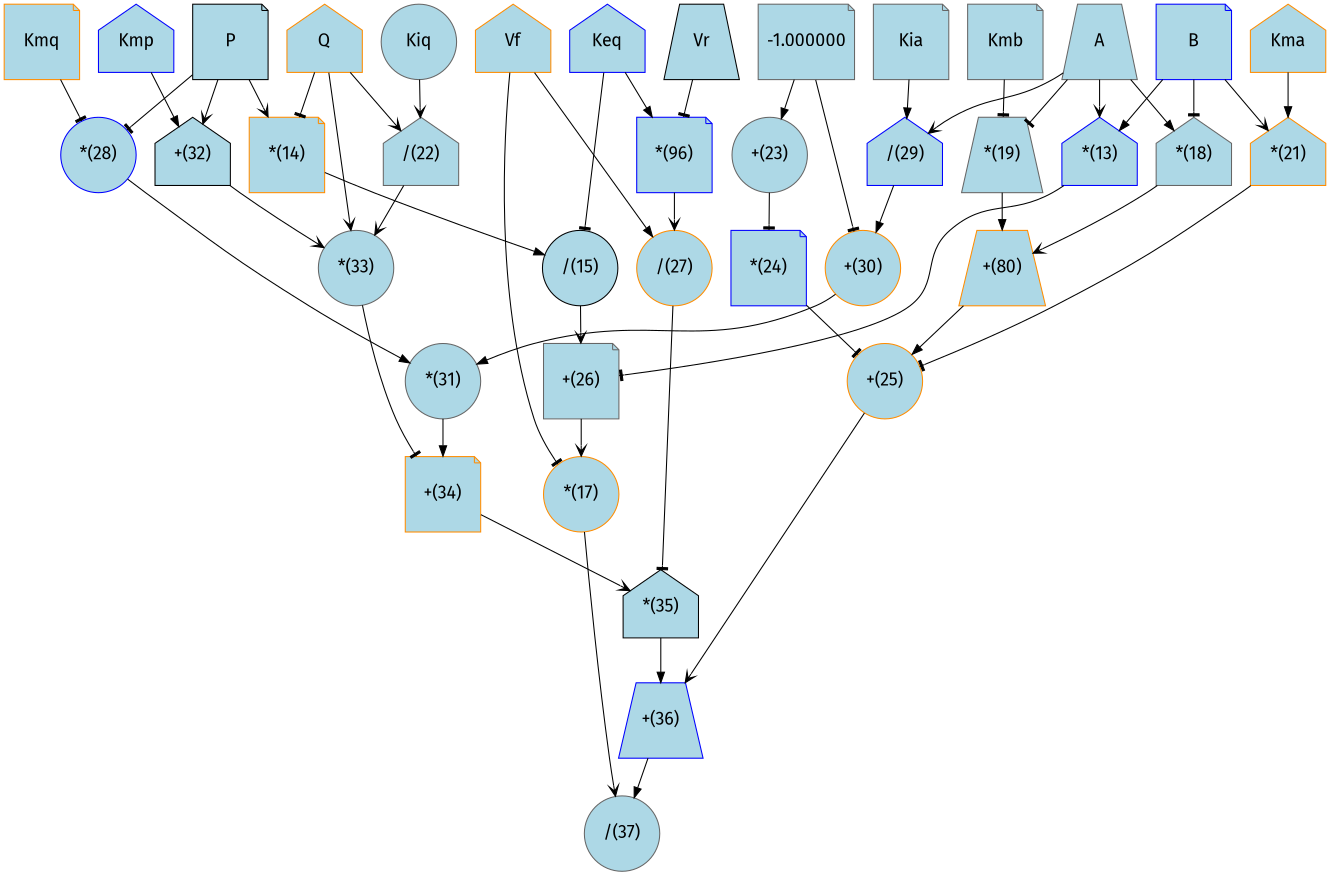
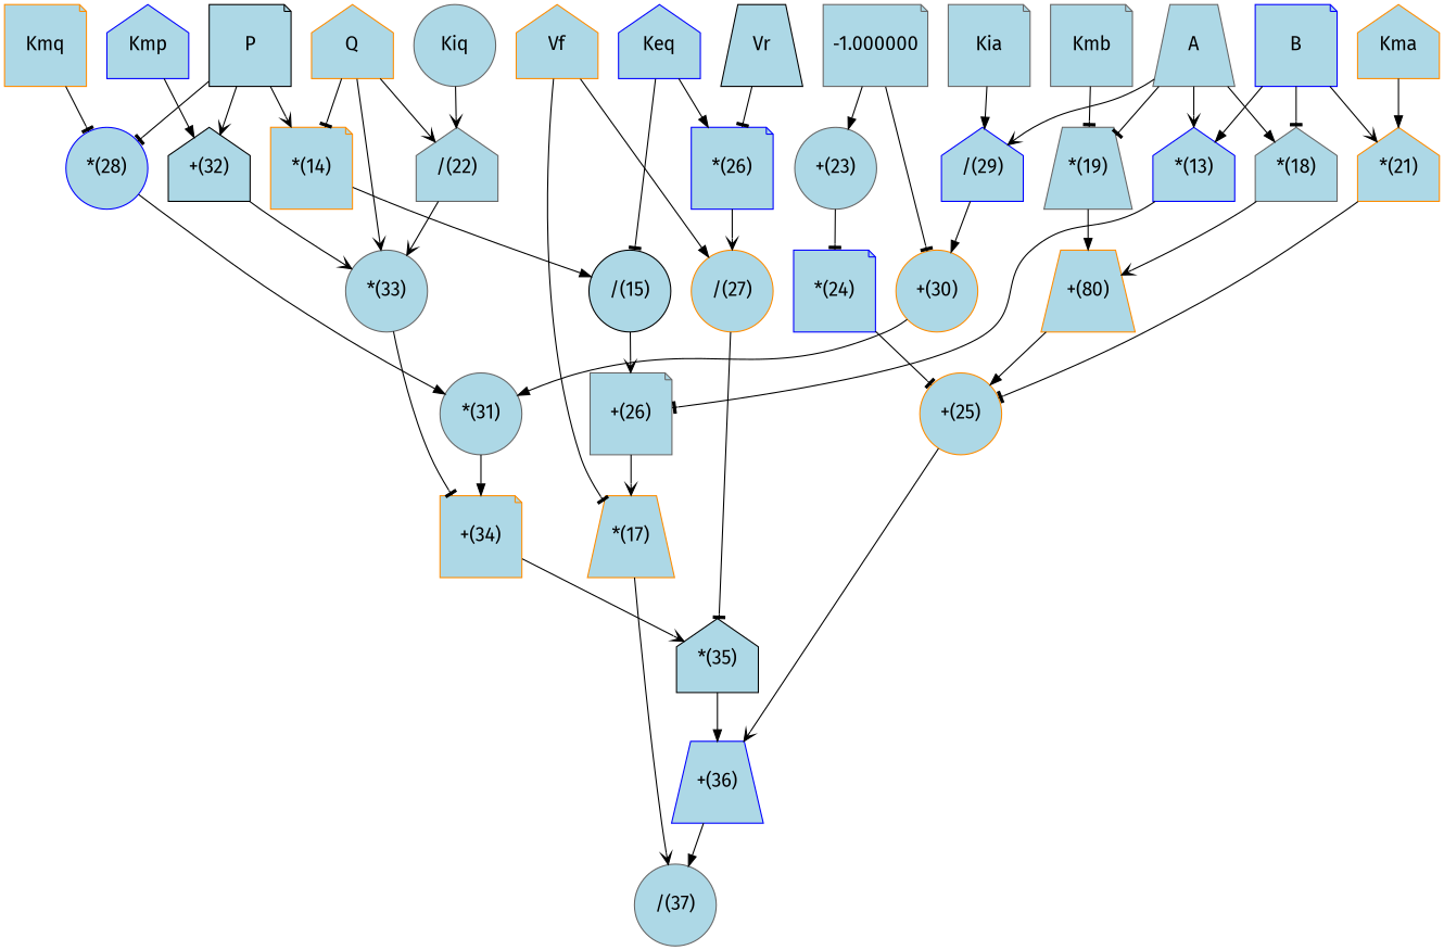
  digraph {
    fontname="Fira Sans"
    node [color=gray40 fillcolor=lightblue fontname="Fira Sans" fontsize=17 shape=house style=filled]
    edge [arrowhead=normal fontname="Fira Sans"]
    Vf [color=darkorange height=1 width=1]
    A [height=1 shape=trapezium width=1]
    B [color=blue height=1 shape=note width=1]
    P [color=black height=1 shape=note width=1]
    Q [color=darkorange height=1 width=1]
    Keq [color=blue height=1 width=1]
    Kmb [height=1 shape=note width=1]
    Kma [color=darkorange height=1 width=1]
    -1.000000 [height=1 shape=note width=1]
    Kiq [height=1 shape=circle width=1]
    Vr [color=black height=1 shape=trapezium width=1]
    Kmq [color=darkorange height=1 shape=note width=1]
    Kia [height=1 shape=note width=1]
    Kmp [color=blue height=1 width=1]
-   "*(17)" [color=darkorange height=1 shape=circle width=1]
+   "*(17)" [color=darkorange height=1 shape=trapezium width=1]
    "/(27)" [color=darkorange height=1 shape=circle width=1]
    "*(13)" [color=blue height=1 width=1]
    "*(18)" [height=1 width=1]
    "*(19)" [height=1 shape=trapezium width=1]
    "/(29)" [color=blue height=1 width=1]
    "*(21)" [color=darkorange height=1 width=1]
    "*(14)" [color=darkorange height=1 shape=note width=1]
    "*(28)" [color=blue height=1 shape=circle width=1]
    "+(32)" [color=black height=1 width=1]
    "/(22)" [height=1 width=1]
    "*(33)" [height=1 shape=circle width=1]
    "/(15)" [color=black height=1 shape=circle width=1]
-   "*(26)" [color=blue height=1 shape=note width=1 label="*(96)"]
+   "*(26)" [color=blue height=1 shape=note width=1]
    "+(23)" [height=1 shape=circle width=1]
    "+(30)" [color=darkorange height=1 shape=circle width=1]
    "/(37)" [height=1 shape=circle width=1]
    "*(35)" [color=black height=1 width=1]
    n33 [height=1 label="+(26)" shape=note width=1]
    n34 [color=darkorange height=1 label="+(80)" shape=trapezium width=1]
    "+(25)" [color=darkorange height=1 shape=circle width=1]
    "*(31)" [height=1 shape=circle width=1]
    "+(34)" [color=darkorange height=1 shape=note width=1]
    "*(24)" [color=blue height=1 shape=note width=1]
    "+(36)" [color=blue height=1 shape=trapezium width=1]
    subgraph sub_1 {
      rank=same
      Vf
      A
      B
      P
      Q
      Keq
      Kmb
      Kma
      -1.000000
      Kiq
      Vr
      Kmq
      Kia
      Kmp
    }
    Vf -> "*(17)" [arrowhead=tee]
    Vf -> "/(27)"
    A -> "*(13)" [arrowhead=vee]
    A -> "*(18)"
    A -> "*(19)" [arrowhead=tee]
    A -> "/(29)" [arrowhead=vee]
    B -> "*(13)"
    B -> "*(18)" [arrowhead=tee]
    B -> "*(21)" [arrowhead=vee]
    P -> "*(14)" [arrowhead=vee]
    P -> "*(28)" [arrowhead=tee]
    P -> "+(32)" [arrowhead=vee]
    Q -> "*(14)" [arrowhead=tee]
    Q -> "/(22)" [arrowhead=vee]
    Q -> "*(33)" [arrowhead=vee]
    Keq -> "/(15)" [arrowhead=tee]
    Keq -> "*(26)"
    Kmb -> "*(19)" [arrowhead=tee]
    Kma -> "*(21)"
    -1.000000 -> "+(23)"
    -1.000000 -> "+(30)" [arrowhead=tee]
    Kiq -> "/(22)" [arrowhead=vee]
    Vr -> "*(26)" [arrowhead=tee]
    Kmq -> "*(28)" [arrowhead=tee]
    Kia -> "/(29)"
    Kmp -> "+(32)"
    "*(17)" -> "/(37)" [arrowhead=vee]
    "/(27)" -> "*(35)" [arrowhead=tee]
    "*(13)" -> n33 [arrowhead=tee]
    "*(18)" -> n34 [arrowhead=vee]
    "*(19)" -> n34
    "/(29)" -> "+(30)"
    "*(21)" -> "+(25)" [arrowhead=tee]
    "*(14)" -> "/(15)"
    "*(28)" -> "*(31)"
    "+(32)" -> "*(33)" [arrowhead=vee]
    "/(22)" -> "*(33)" [arrowhead=vee]
    "*(33)" -> "+(34)" [arrowhead=tee]
    "/(15)" -> n33 [arrowhead=vee]
    "*(26)" -> "/(27)" [arrowhead=vee]
    "+(23)" -> "*(24)" [arrowhead=tee]
    "+(30)" -> "*(31)"
    "*(35)" -> "+(36)"
    n33 -> "*(17)" [arrowhead=vee]
    n34 -> "+(25)"
    "+(25)" -> "+(36)" [arrowhead=vee]
    "*(31)" -> "+(34)"
    "+(34)" -> "*(35)" [arrowhead=vee]
    "*(24)" -> "+(25)" [arrowhead=tee]
    "+(36)" -> "/(37)"
  }
